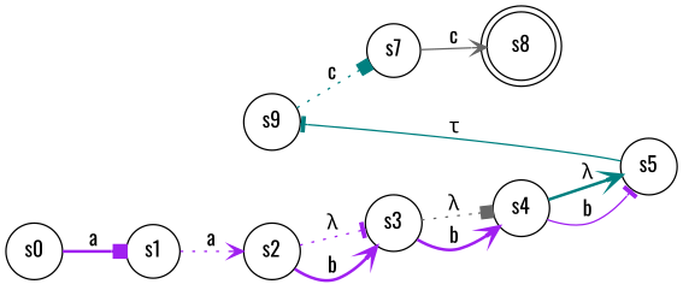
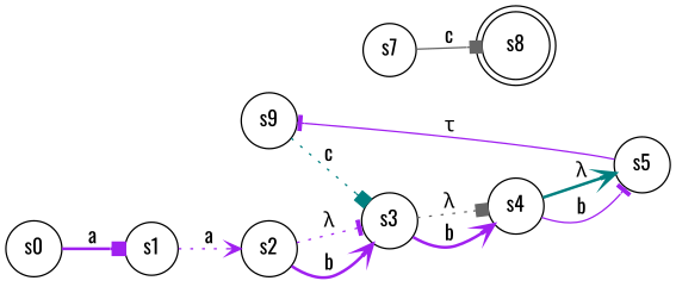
  digraph {
    fontname=Oswald
    rankdir=LR
    node [fontname=Oswald shape=circle]
    edge [arrowhead=vee color=purple fontname=Oswald style=bold]
    s8 [shape=doublecircle]
    s0
    s1
    s2
    s3
    s4
    s5
    n8 [label=s9]
    s7
    s0 -> s1 [arrowhead=box label=a]
    s1 -> s2 [label=a style=dotted]
    s2 -> s3 [label=b]
    s2 -> s3 [arrowhead=tee label="λ" style=dotted]
    s3 -> s4 [label=b]
    s3 -> s4 [arrowhead=box color=gray40 label="λ" style=dotted]
    s4 -> s5 [arrowhead=tee label=b style=solid]
    s4 -> s5 [color=teal label="λ"]
-   s5 -> n8 [arrowhead=tee color=teal label="τ" style=solid]
-   n8 -> s7 [arrowhead=box color=teal label=c style=dotted]
-   s7 -> s8 [color=gray40 label=c style=solid]
+   s5 -> n8 [arrowhead=tee label="τ" style=solid]
+   n8 -> s3 [arrowhead=box color=teal label=c style=dotted]
+   s7 -> s8 [arrowhead=box color=gray40 label=c style=solid]
  }
